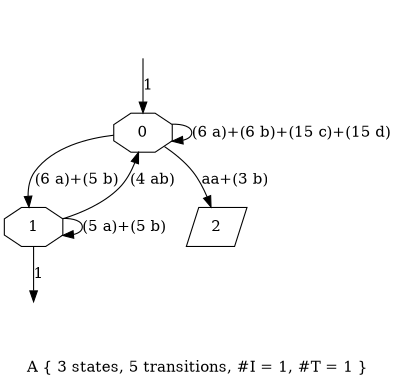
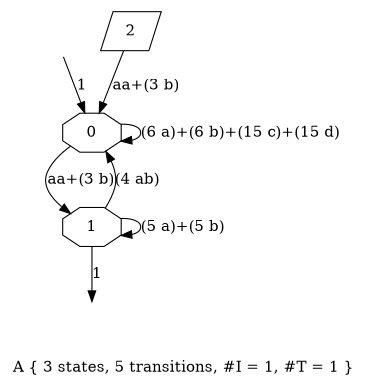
  digraph {
    label="A { 3 states, 5 transitions, #I = 1, #T = 1 }"
    node [shape=circle]
    A1 [height=.01 style=invis width=.01]
    n2 [label=0 shape=octagon]
    n3 [label=1 shape=octagon]
    n4 [label=2 shape=parallelogram]
    A3 [height=.01 style=invis width=.01]
    A1 -> n2 [label=1]
    n2 -> n2 [label="(6 a)+(6 b)+(15 c)+(15 d)"]
-   n2 -> n3 [label="(6 a)+(5 b)"]
-   n2 -> n4 [label="aa+(3 b)"]
+   n2 -> n3 [label="aa+(3 b)"]
+   n4 -> n2 [label="aa+(3 b)"]
    n3 -> n2 [label="(4 ab)"]
    n3 -> n3 [label="(5 a)+(5 b)"]
    n3 -> A3 [label=1]
  }
